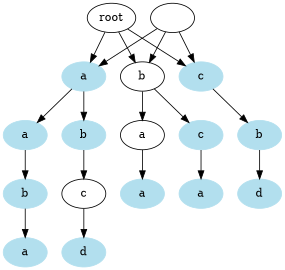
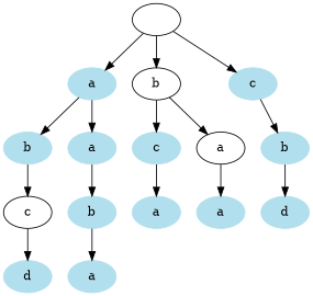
  digraph {
    node [color=lightblue2 style=filled]
    n1 [label=a]
-   root [color="" style=""]
    n3 [label=b color="" style=""]
    n4 [label=c]
    n5 [label=b]
    n6 [label=a]
    "" [color="" style=""]
    n8 [label=c color="" style=""]
    n9 [label=b]
    n10 [label=a]
    n11 [label=c]
    n12 [label=a color="" style=""]
    n13 [label=a]
    n14 [label=a]
    n15 [label=d]
    n16 [label=b]
    n17 [label=d]
    n1 -> n5
    n1 -> n6
-   root -> n1
-   root -> n3
-   root -> n4
    n3 -> n11
    n3 -> n12
    n4 -> n16
    n5 -> n8
    n6 -> n9
    "" -> n1
    "" -> n3
    "" -> n4
    n8 -> n15
    n9 -> n10
    n11 -> n13
    n12 -> n14
    n16 -> n17
  }
